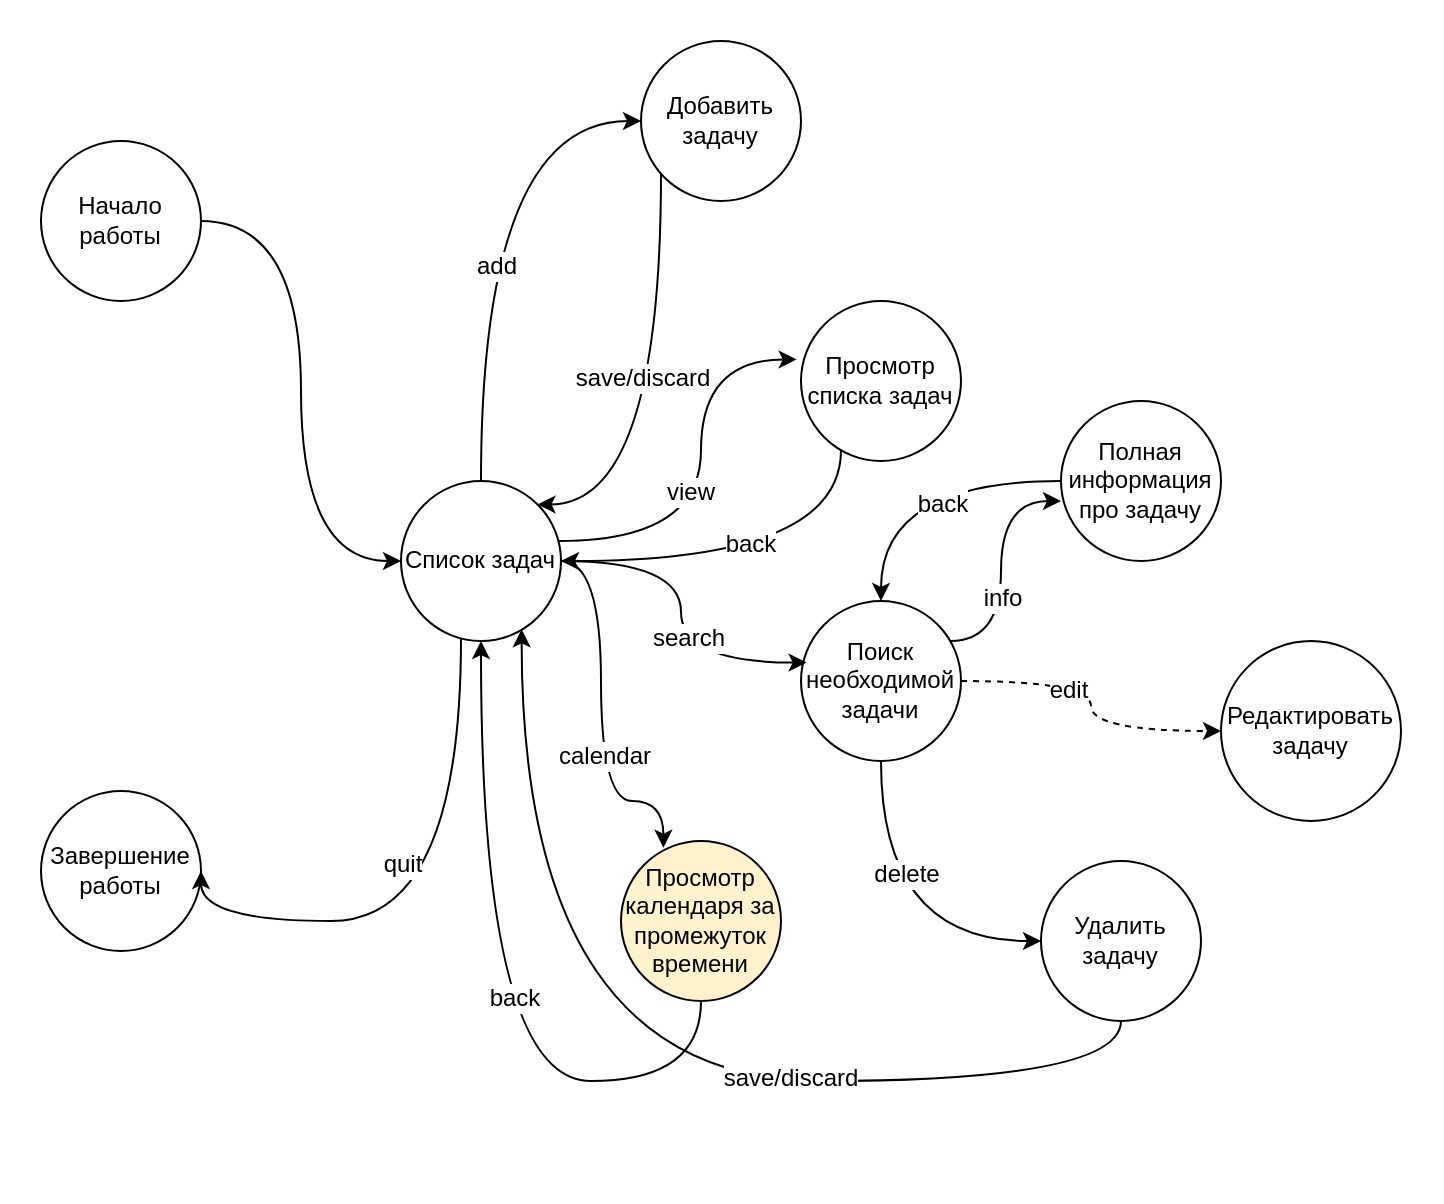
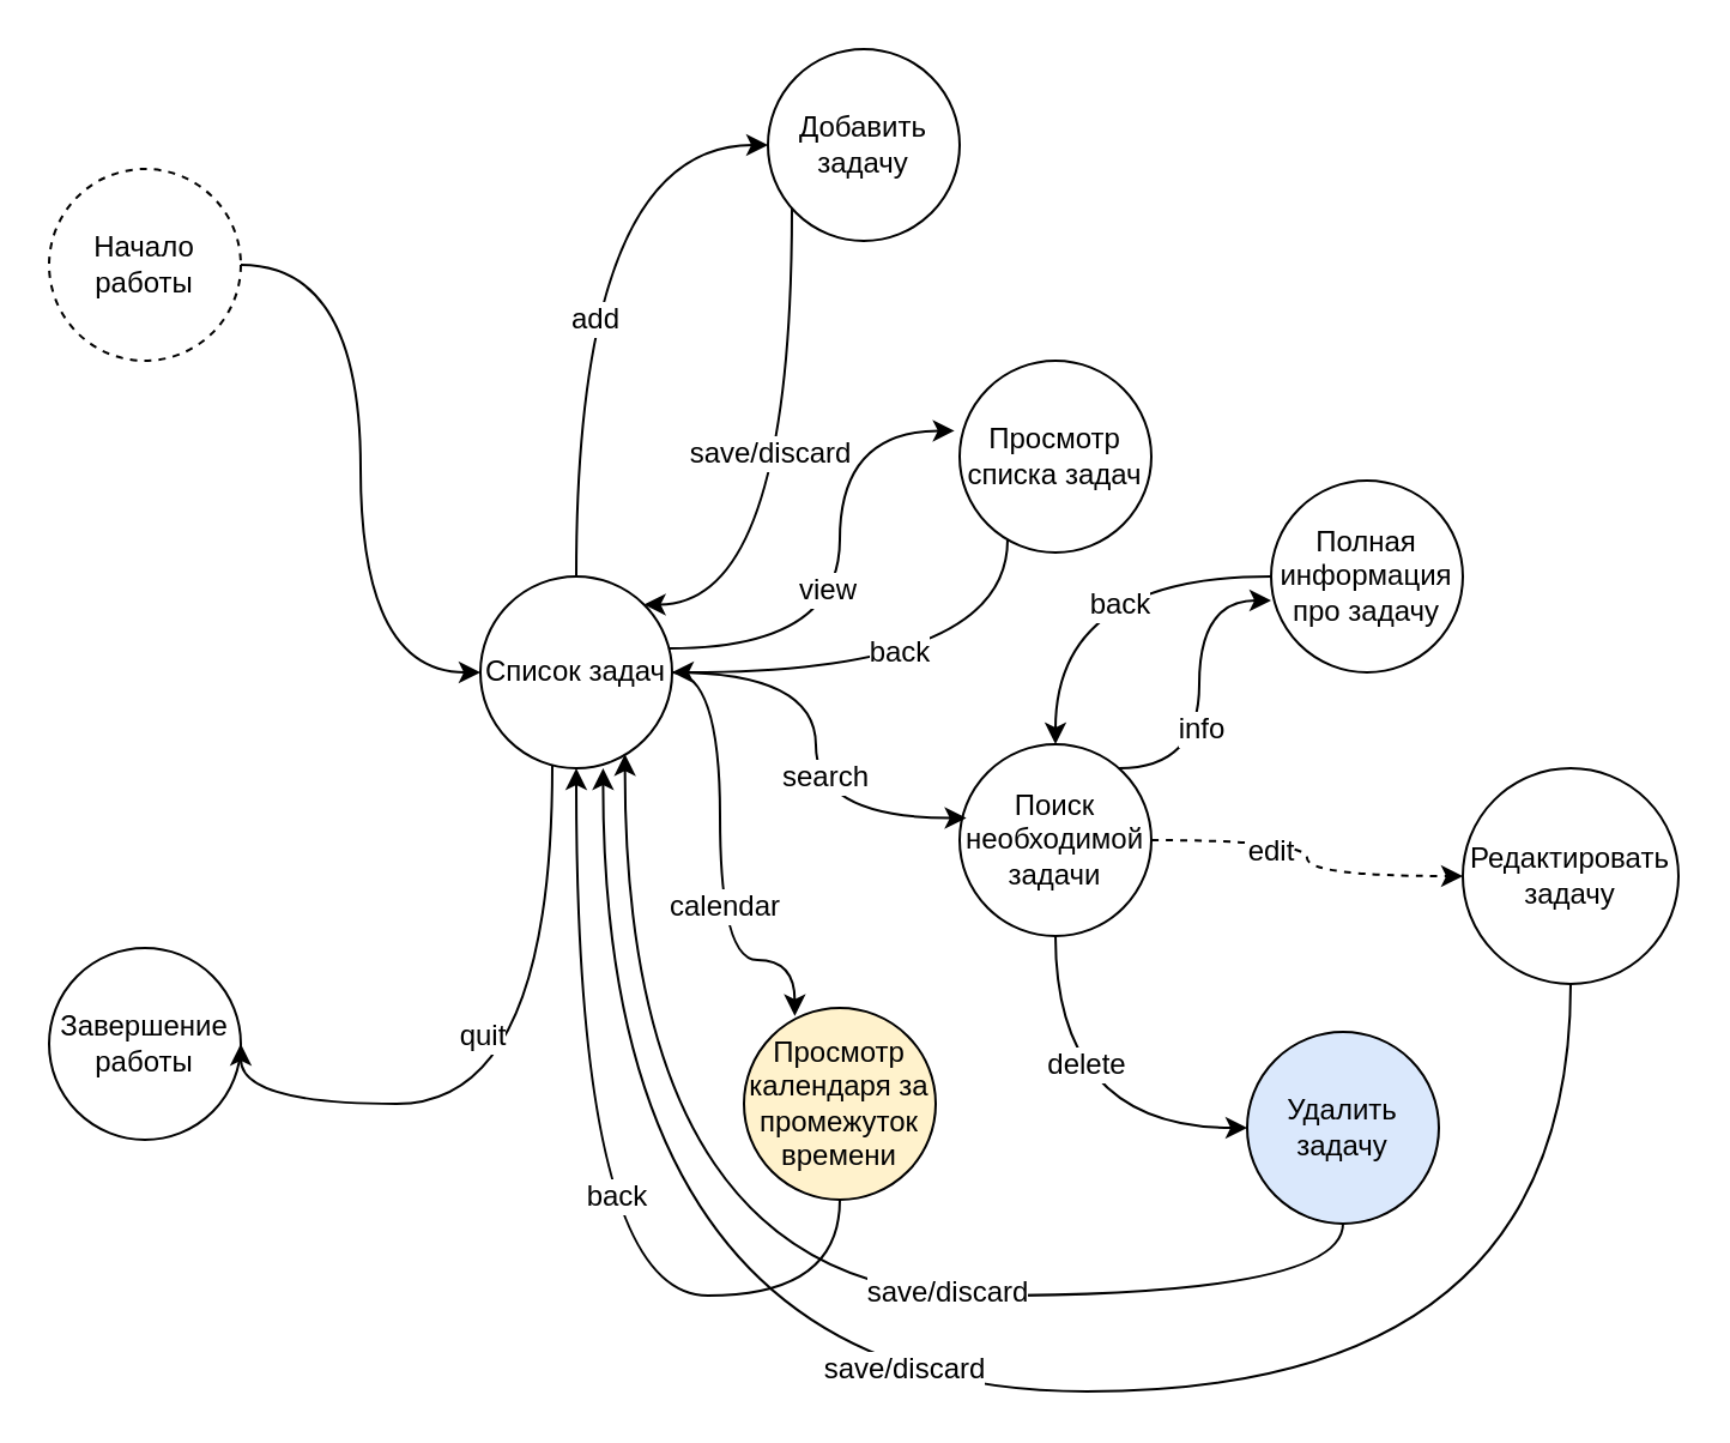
  <mxCell id="0" />
  <mxCell id="1" parent="0" />
  <mxCell id="2" style="edgeStyle=orthogonalEdgeStyle;curved=1;rounded=0;orthogonalLoop=1;jettySize=auto;html=1;entryX=1;entryY=0;entryDx=0;entryDy=0;" edge="1" parent="1" source="4" target="31"><mxGeometry relative="1" as="geometry"><Array as="points"><mxPoint x="330" y="252" /></Array></mxGeometry></mxCell>
  <mxCell id="3" value="save/discard" style="text;html=1;align=center;verticalAlign=middle;resizable=0;points=[];;labelBackgroundColor=#ffffff;" vertex="1" connectable="0" parent="2"><mxGeometry x="-0.101" y="-10" relative="1" as="geometry"><mxPoint as="offset" /></mxGeometry></mxCell>
  <mxCell id="4" value="Добавить задачу" style="ellipse;whiteSpace=wrap;html=1;aspect=fixed;" parent="1" vertex="1"><mxGeometry x="320" y="20" width="80" height="80" as="geometry" /></mxCell>
  <mxCell id="5" style="edgeStyle=orthogonalEdgeStyle;curved=1;rounded=0;orthogonalLoop=1;jettySize=auto;html=1;entryX=1;entryY=0.5;entryDx=0;entryDy=0;" edge="1" parent="1" source="7" target="31"><mxGeometry relative="1" as="geometry"><Array as="points"><mxPoint x="420" y="280" /></Array></mxGeometry></mxCell>
  <mxCell id="6" value="back" style="text;html=1;align=center;verticalAlign=middle;resizable=0;points=[];;labelBackgroundColor=#ffffff;" vertex="1" connectable="0" parent="5"><mxGeometry x="0.035" y="-9" relative="1" as="geometry"><mxPoint as="offset" /></mxGeometry></mxCell>
  <mxCell id="7" value="Просмотр списка задач" style="ellipse;whiteSpace=wrap;html=1;aspect=fixed;" parent="1" vertex="1"><mxGeometry x="400" y="150" width="80" height="80" as="geometry" /></mxCell>
  <mxCell id="8" style="edgeStyle=orthogonalEdgeStyle;curved=1;rounded=0;orthogonalLoop=1;jettySize=auto;html=1;entryX=0;entryY=0.5;entryDx=0;entryDy=0;" edge="1" parent="1" source="9" target="31"><mxGeometry relative="1" as="geometry" /></mxCell>
- <mxCell id="9" value="Начало работы" style="ellipse;whiteSpace=wrap;html=1;aspect=fixed;" parent="1" vertex="1"><mxGeometry x="20" y="70" width="80" height="80" as="geometry" /></mxCell>
+ <mxCell id="9" value="Начало работы" style="ellipse;whiteSpace=wrap;html=1;aspect=fixed;dashed=1;" parent="1" vertex="1"><mxGeometry x="20" y="70" width="80" height="80" as="geometry" /></mxCell>
  <mxCell id="10" style="edgeStyle=orthogonalEdgeStyle;curved=1;rounded=0;orthogonalLoop=1;jettySize=auto;html=1;dashed=1;" edge="1" parent="1" source="16" target="34"><mxGeometry relative="1" as="geometry" /></mxCell>
  <mxCell id="11" value="edit" style="text;html=1;align=center;verticalAlign=middle;resizable=0;points=[];;labelBackgroundColor=#ffffff;" vertex="1" connectable="0" parent="10"><mxGeometry x="-0.318" y="-4" relative="1" as="geometry"><mxPoint as="offset" /></mxGeometry></mxCell>
  <mxCell id="12" style="edgeStyle=orthogonalEdgeStyle;curved=1;rounded=0;orthogonalLoop=1;jettySize=auto;html=1;entryX=0;entryY=0.5;entryDx=0;entryDy=0;" edge="1" parent="1" source="16" target="37"><mxGeometry relative="1" as="geometry"><Array as="points"><mxPoint x="440" y="470" /></Array></mxGeometry></mxCell>
  <mxCell id="13" value="delete" style="text;html=1;align=center;verticalAlign=middle;resizable=0;points=[];;labelBackgroundColor=#ffffff;" vertex="1" connectable="0" parent="12"><mxGeometry x="-0.343" y="12" relative="1" as="geometry"><mxPoint as="offset" /></mxGeometry></mxCell>
  <mxCell id="14" style="edgeStyle=orthogonalEdgeStyle;curved=1;rounded=0;orthogonalLoop=1;jettySize=auto;html=1;entryX=0;entryY=0.625;entryDx=0;entryDy=0;entryPerimeter=0;" edge="1" parent="1" source="16" target="40"><mxGeometry relative="1" as="geometry"><Array as="points"><mxPoint x="500" y="320" /><mxPoint x="500" y="250" /></Array></mxGeometry></mxCell>
  <mxCell id="15" value="info" style="text;html=1;align=center;verticalAlign=middle;resizable=0;points=[];;labelBackgroundColor=#ffffff;" vertex="1" connectable="0" parent="14"><mxGeometry x="-0.246" relative="1" as="geometry"><mxPoint as="offset" /></mxGeometry></mxCell>
- <mxCell id="16" value="Поиск необходимой задачи" style="ellipse;whiteSpace=wrap;html=1;aspect=fixed;" vertex="1" parent="1"><mxGeometry x="400" y="300" width="80" height="80" as="geometry" /></mxCell>
+ <mxCell id="16" value="Поиск необходимой задачи" style="ellipse;whiteSpace=wrap;html=1;aspect=fixed;" vertex="1" parent="1"><mxGeometry x="400" y="310" width="80" height="80" as="geometry" /></mxCell>
  <mxCell id="17" style="edgeStyle=orthogonalEdgeStyle;curved=1;rounded=0;orthogonalLoop=1;jettySize=auto;html=1;" edge="1" parent="1" source="19" target="31"><mxGeometry relative="1" as="geometry"><Array as="points"><mxPoint x="350" y="540" /><mxPoint x="240" y="540" /></Array></mxGeometry></mxCell>
  <mxCell id="18" value="back" style="text;html=1;align=center;verticalAlign=middle;resizable=0;points=[];;labelBackgroundColor=#ffffff;" vertex="1" connectable="0" parent="17"><mxGeometry x="0.038" y="-16" relative="1" as="geometry"><mxPoint as="offset" /></mxGeometry></mxCell>
  <mxCell id="19" value="Просмотр календаря за промежуток времени" style="ellipse;whiteSpace=wrap;html=1;aspect=fixed;fillColor=#fff2cc;" vertex="1" parent="1"><mxGeometry x="310" y="420" width="80" height="80" as="geometry" /></mxCell>
  <mxCell id="20" value="Завершение работы" style="ellipse;whiteSpace=wrap;html=1;aspect=fixed;" vertex="1" parent="1"><mxGeometry x="20" y="395" width="80" height="80" as="geometry" /></mxCell>
  <mxCell id="21" style="edgeStyle=orthogonalEdgeStyle;curved=1;rounded=0;orthogonalLoop=1;jettySize=auto;html=1;entryX=0;entryY=0.5;entryDx=0;entryDy=0;" edge="1" parent="1" source="31" target="4"><mxGeometry relative="1" as="geometry"><Array as="points"><mxPoint x="240" y="60" /></Array></mxGeometry></mxCell>
  <mxCell id="22" value="add" style="text;html=1;align=center;verticalAlign=middle;resizable=0;points=[];;labelBackgroundColor=#ffffff;" vertex="1" connectable="0" parent="21"><mxGeometry x="-0.173" y="-7" relative="1" as="geometry"><mxPoint as="offset" /></mxGeometry></mxCell>
  <mxCell id="23" style="edgeStyle=orthogonalEdgeStyle;curved=1;rounded=0;orthogonalLoop=1;jettySize=auto;html=1;entryX=1;entryY=0.5;entryDx=0;entryDy=0;" edge="1" parent="1" source="31" target="20"><mxGeometry relative="1" as="geometry"><Array as="points"><mxPoint x="230" y="460" /></Array></mxGeometry></mxCell>
  <mxCell id="24" value="quit" style="text;html=1;align=center;verticalAlign=middle;resizable=0;points=[];;labelBackgroundColor=#ffffff;" vertex="1" connectable="0" parent="23"><mxGeometry x="-0.235" y="-30" relative="1" as="geometry"><mxPoint as="offset" /></mxGeometry></mxCell>
  <mxCell id="25" style="edgeStyle=orthogonalEdgeStyle;curved=1;rounded=0;orthogonalLoop=1;jettySize=auto;html=1;entryX=-0.027;entryY=0.365;entryDx=0;entryDy=0;entryPerimeter=0;" edge="1" parent="1" source="31" target="7"><mxGeometry relative="1" as="geometry"><Array as="points"><mxPoint x="350" y="270" /><mxPoint x="350" y="179" /></Array></mxGeometry></mxCell>
  <mxCell id="26" value="view" style="text;html=1;align=center;verticalAlign=middle;resizable=0;points=[];;labelBackgroundColor=#ffffff;" vertex="1" connectable="0" parent="25"><mxGeometry x="-0.373" y="25" relative="1" as="geometry"><mxPoint as="offset" /></mxGeometry></mxCell>
  <mxCell id="27" style="edgeStyle=orthogonalEdgeStyle;curved=1;rounded=0;orthogonalLoop=1;jettySize=auto;html=1;entryX=0.035;entryY=0.385;entryDx=0;entryDy=0;entryPerimeter=0;" edge="1" parent="1" source="31" target="16"><mxGeometry relative="1" as="geometry" /></mxCell>
  <mxCell id="28" value="search" style="text;html=1;align=center;verticalAlign=middle;resizable=0;points=[];;labelBackgroundColor=#ffffff;" vertex="1" connectable="0" parent="27"><mxGeometry x="0.127" y="3" relative="1" as="geometry"><mxPoint as="offset" /></mxGeometry></mxCell>
  <mxCell id="29" style="edgeStyle=orthogonalEdgeStyle;curved=1;rounded=0;orthogonalLoop=1;jettySize=auto;html=1;entryX=0.265;entryY=0.042;entryDx=0;entryDy=0;entryPerimeter=0;" edge="1" parent="1" source="31" target="19"><mxGeometry relative="1" as="geometry"><Array as="points"><mxPoint x="300" y="280" /><mxPoint x="300" y="400" /><mxPoint x="331" y="400" /></Array></mxGeometry></mxCell>
  <mxCell id="30" value="calendar" style="text;html=1;align=center;verticalAlign=middle;resizable=0;points=[];;labelBackgroundColor=#ffffff;" vertex="1" connectable="0" parent="29"><mxGeometry x="0.203" y="1" relative="1" as="geometry"><mxPoint as="offset" /></mxGeometry></mxCell>
  <mxCell id="31" value="Список задач" style="ellipse;whiteSpace=wrap;html=1;aspect=fixed;" vertex="1" parent="1"><mxGeometry x="200" y="240" width="80" height="80" as="geometry" /></mxCell>
+ <mxCell id="32" style="edgeStyle=orthogonalEdgeStyle;curved=1;rounded=0;orthogonalLoop=1;jettySize=auto;html=1;entryX=0.64;entryY=1;entryDx=0;entryDy=0;entryPerimeter=0;" edge="1" parent="1" source="34" target="31"><mxGeometry relative="1" as="geometry"><Array as="points"><mxPoint x="655" y="580" /><mxPoint x="251" y="580" /></Array></mxGeometry></mxCell>
+ <mxCell id="33" value="save/discard" style="text;html=1;align=center;verticalAlign=middle;resizable=0;points=[];;labelBackgroundColor=#ffffff;" vertex="1" connectable="0" parent="32"><mxGeometry x="0.077" y="-10" relative="1" as="geometry"><mxPoint as="offset" /></mxGeometry></mxCell>
  <mxCell id="34" value="Редактировать задачу" style="ellipse;whiteSpace=wrap;html=1;aspect=fixed;" vertex="1" parent="1"><mxGeometry x="610" y="320" width="90" height="90" as="geometry" /></mxCell>
  <mxCell id="35" style="edgeStyle=orthogonalEdgeStyle;curved=1;rounded=0;orthogonalLoop=1;jettySize=auto;html=1;entryX=0.754;entryY=0.927;entryDx=0;entryDy=0;entryPerimeter=0;" edge="1" parent="1" source="37" target="31"><mxGeometry relative="1" as="geometry"><Array as="points"><mxPoint x="560" y="540" /><mxPoint x="260" y="540" /></Array></mxGeometry></mxCell>
  <mxCell id="36" value="save/discard" style="text;html=1;align=center;verticalAlign=middle;resizable=0;points=[];;labelBackgroundColor=#ffffff;" vertex="1" connectable="0" parent="35"><mxGeometry x="-0.295" y="-2" relative="1" as="geometry"><mxPoint as="offset" /></mxGeometry></mxCell>
- <mxCell id="37" value="Удалить задачу" style="ellipse;whiteSpace=wrap;html=1;aspect=fixed;" vertex="1" parent="1"><mxGeometry x="520" y="430" width="80" height="80" as="geometry" /></mxCell>
+ <mxCell id="37" value="Удалить задачу" style="ellipse;whiteSpace=wrap;html=1;aspect=fixed;fillColor=#dae8fc;" vertex="1" parent="1"><mxGeometry x="520" y="430" width="80" height="80" as="geometry" /></mxCell>
  <mxCell id="38" style="edgeStyle=orthogonalEdgeStyle;curved=1;rounded=0;orthogonalLoop=1;jettySize=auto;html=1;" edge="1" parent="1" source="40" target="16"><mxGeometry relative="1" as="geometry" /></mxCell>
  <mxCell id="39" value="back" style="text;html=1;align=center;verticalAlign=middle;resizable=0;points=[];;labelBackgroundColor=#ffffff;" vertex="1" connectable="0" parent="38"><mxGeometry x="-0.203" y="11" relative="1" as="geometry"><mxPoint as="offset" /></mxGeometry></mxCell>
  <mxCell id="40" value="Полная информация про задачу" style="ellipse;whiteSpace=wrap;html=1;aspect=fixed;" vertex="1" parent="1"><mxGeometry x="530" y="200" width="80" height="80" as="geometry" /></mxCell>
